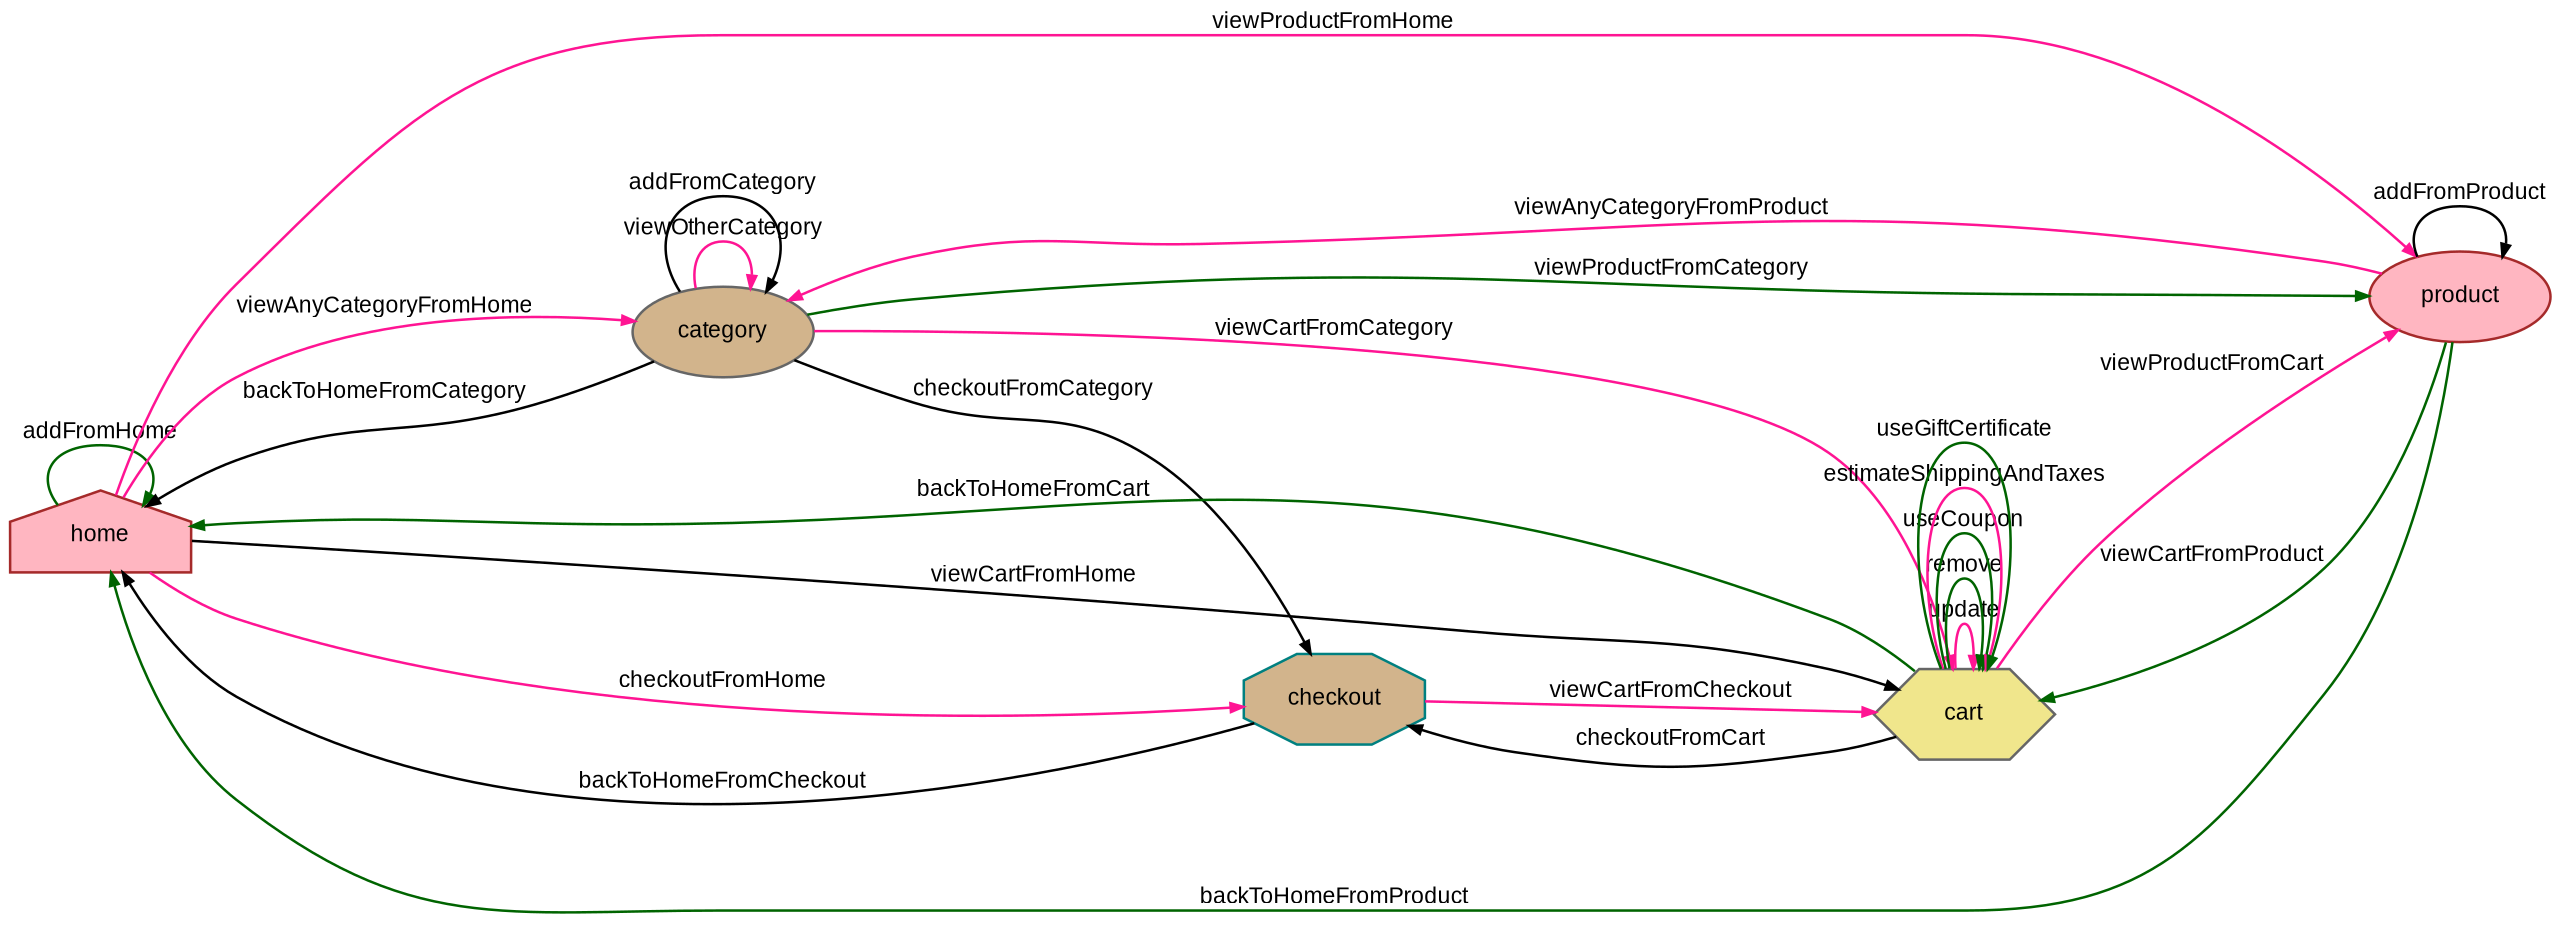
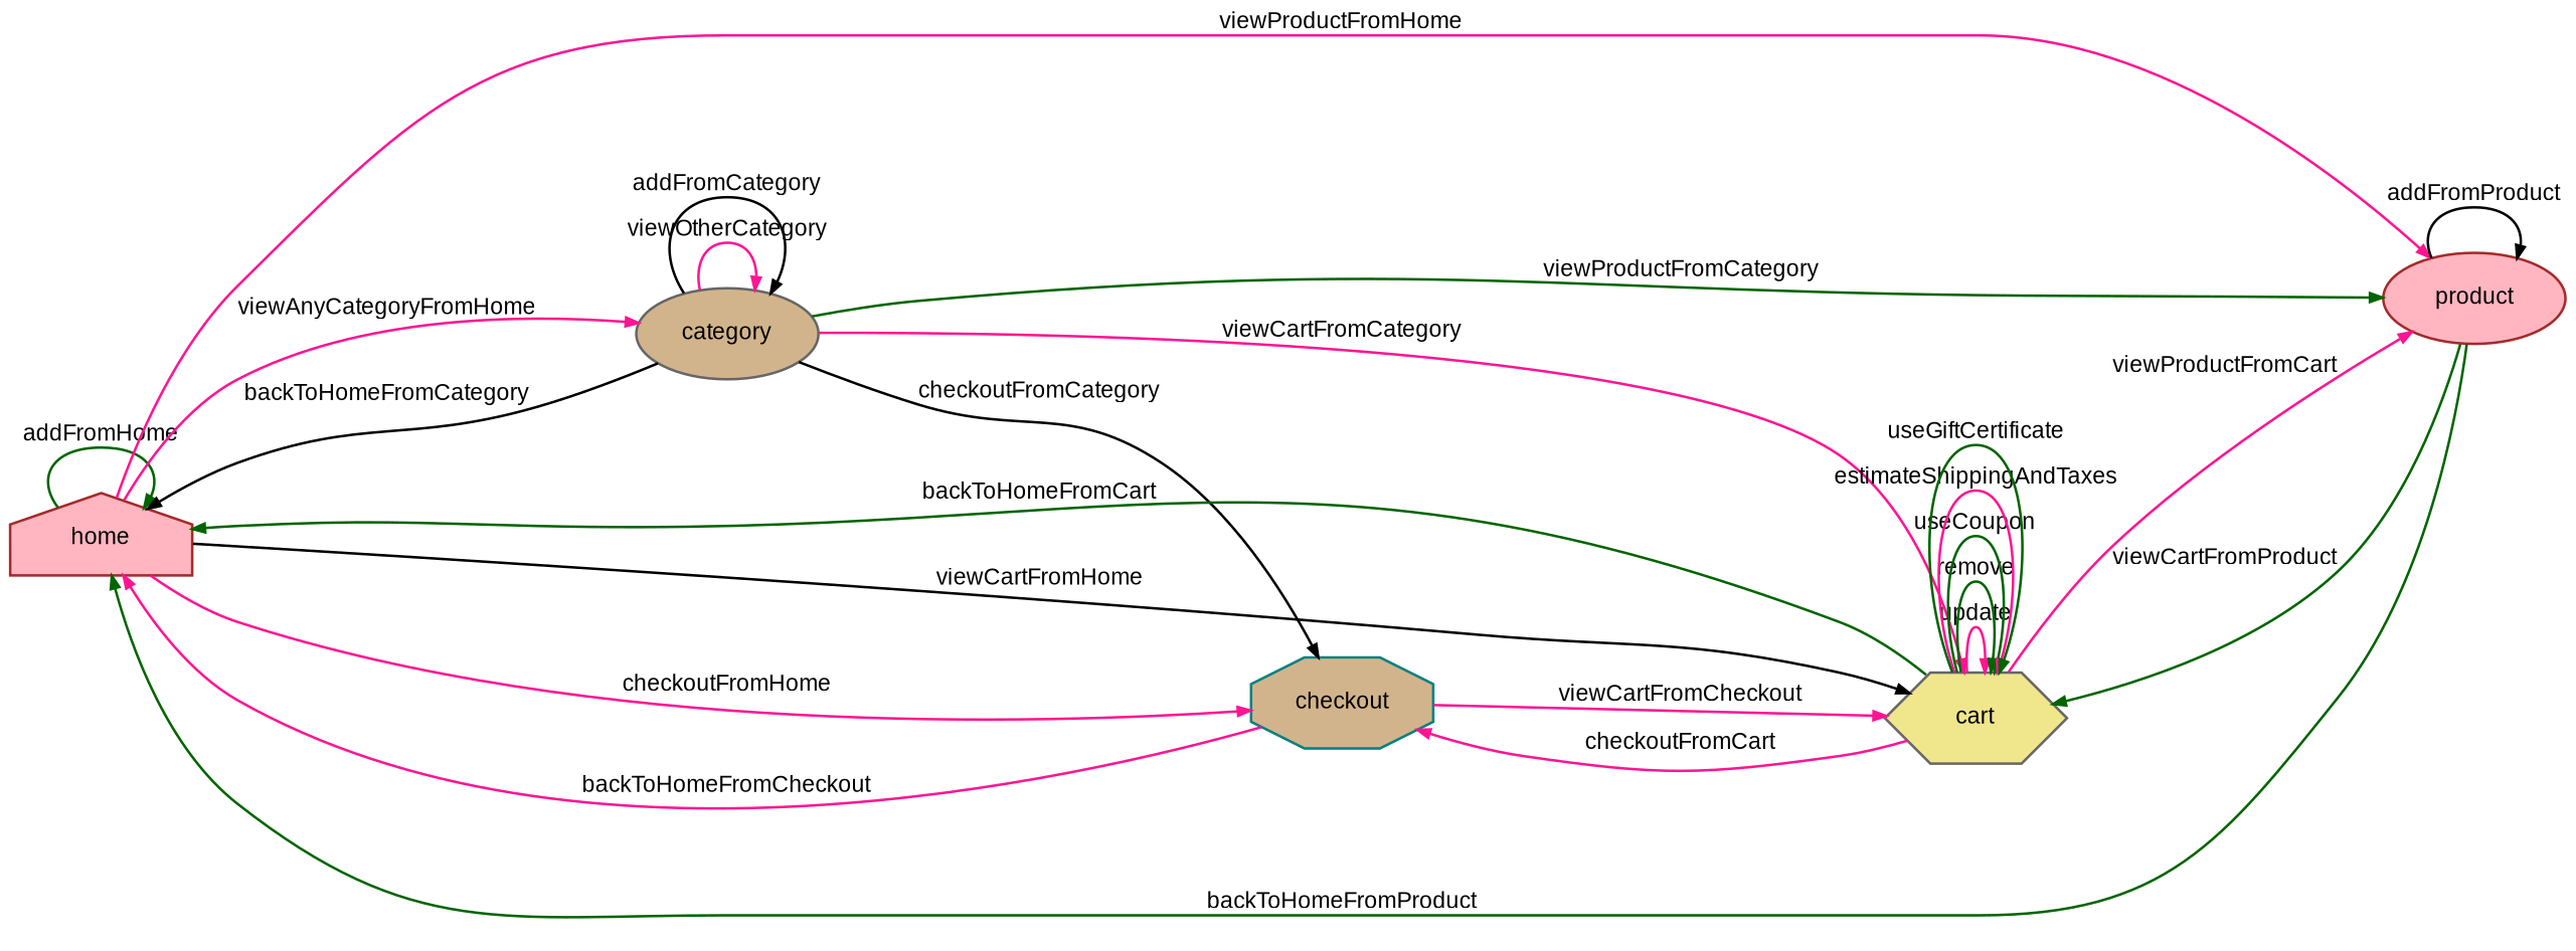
  digraph {
    rankdir=LR
    node [color=brown fillcolor=lightpink fixedsize=false fontname=Arial fontsize=9 shape=ellipse style=filled]
    edge [arrowhead=normal arrowsize=0.5 color=deeppink fontname=Arial fontsize=9 style=solid]
    n1 [label=home shape=house width=1]
    n2 [color=gray40 fillcolor=tan label=category width=1]
    n3 [label=product width=1]
    n4 [color=gray40 fillcolor=khaki label=cart shape=hexagon width=1]
    n5 [color=teal fillcolor=tan label=checkout shape=octagon width=1]
    n1 -> n1 [color=darkgreen label=addFromHome]
    n1 -> n2 [label=viewAnyCategoryFromHome]
    n1 -> n3 [label=viewProductFromHome]
    n1 -> n4 [color=black label=viewCartFromHome]
    n1 -> n5 [label=checkoutFromHome]
    n2 -> n1 [color=black label=backToHomeFromCategory]
    n2 -> n2 [label=viewOtherCategory]
    n2 -> n2 [color=black label=addFromCategory]
    n2 -> n3 [color=darkgreen label=viewProductFromCategory]
    n2 -> n4 [label=viewCartFromCategory]
    n2 -> n5 [color=black label=checkoutFromCategory]
    n3 -> n1 [color=darkgreen label=backToHomeFromProduct]
-   n3 -> n2 [label=viewAnyCategoryFromProduct]
    n3 -> n3 [color=black label=addFromProduct]
    n3 -> n4 [color=darkgreen label=viewCartFromProduct]
    n4 -> n1 [color=darkgreen label=backToHomeFromCart]
    n4 -> n3 [label=viewProductFromCart]
    n4 -> n4 [label=update]
    n4 -> n4 [color=darkgreen label=remove]
    n4 -> n4 [color=darkgreen label=useCoupon]
    n4 -> n4 [label=estimateShippingAndTaxes]
    n4 -> n4 [color=darkgreen label=useGiftCertificate]
-   n4 -> n5 [color=black label=checkoutFromCart]
-   n5 -> n1 [color=black label=backToHomeFromCheckout]
+   n4 -> n5 [label=checkoutFromCart]
+   n5 -> n1 [label=backToHomeFromCheckout]
    n5 -> n4 [label=viewCartFromCheckout]
  }
